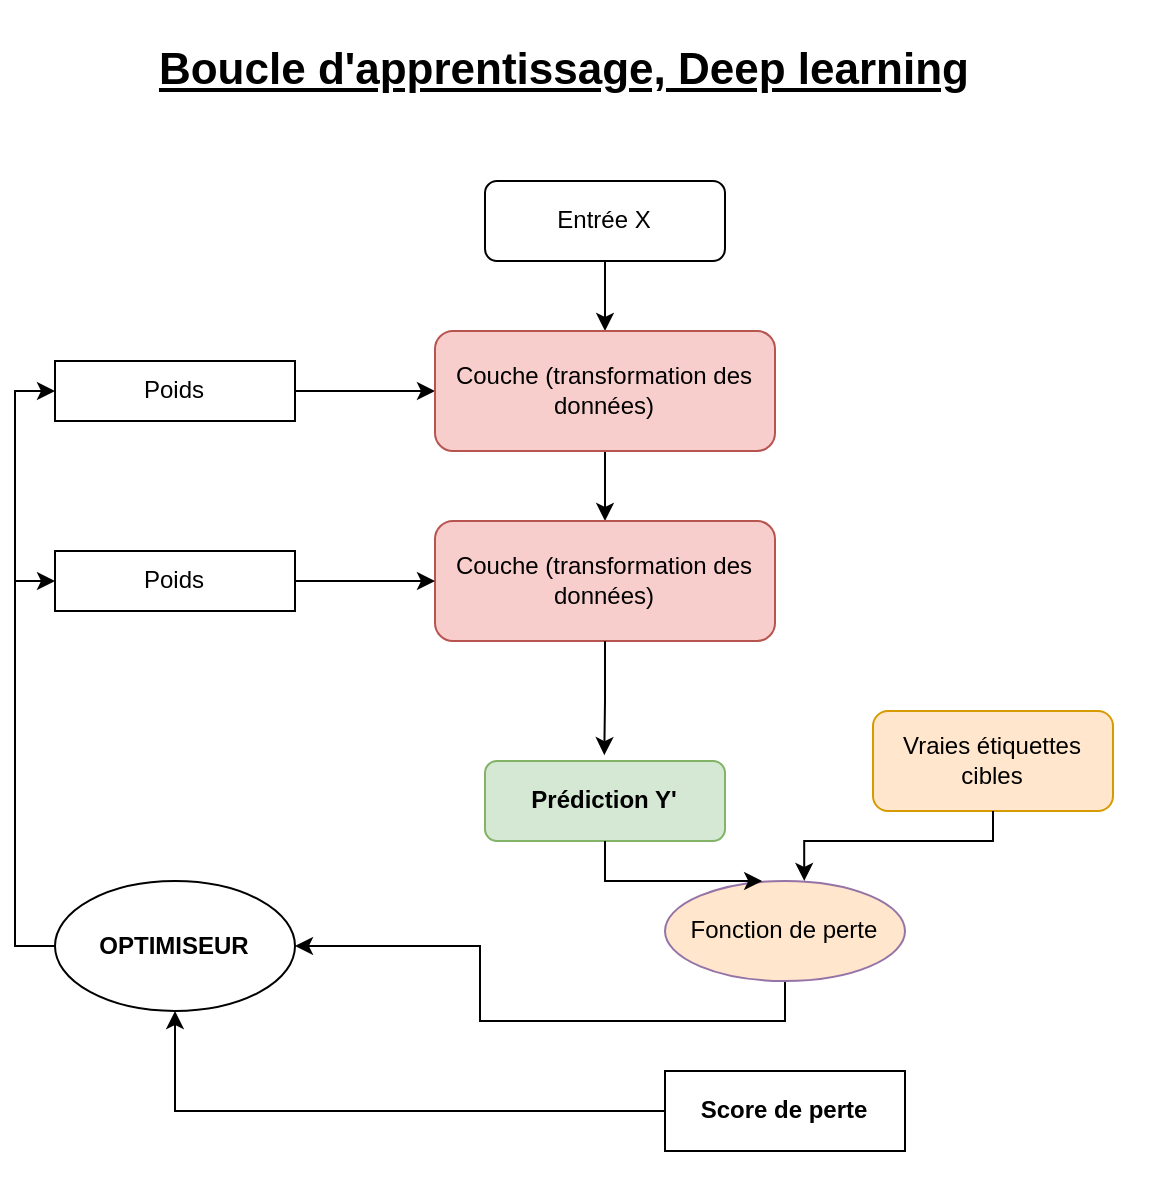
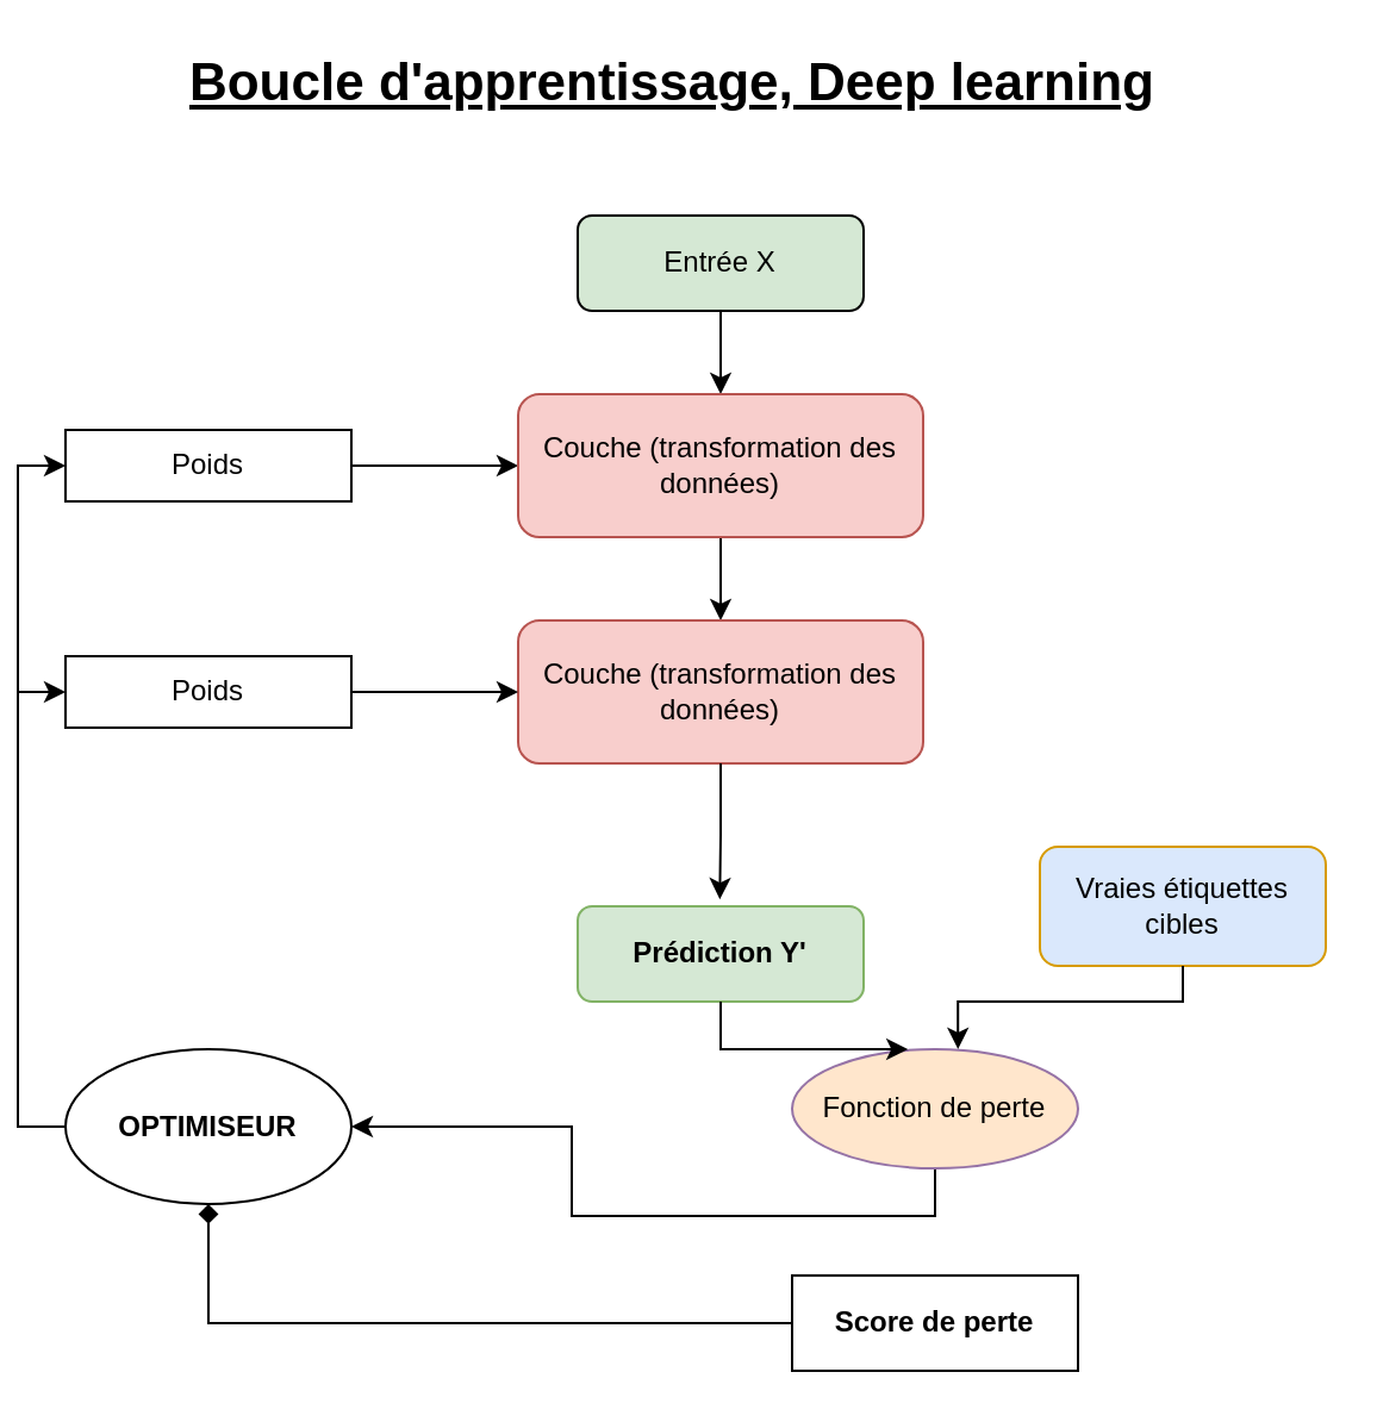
  <mxCell id="0" />
  <mxCell id="1" parent="0" />
  <mxCell id="2" style="edgeStyle=orthogonalEdgeStyle;rounded=0;orthogonalLoop=1;jettySize=auto;html=1;entryX=0.5;entryY=0;entryDx=0;entryDy=0;" edge="1" parent="1" source="3" target="8"><mxGeometry relative="1" as="geometry" /></mxCell>
- <mxCell id="3" value="Entrée X" style="rounded=1;whiteSpace=wrap;html=1;fontSize=12;glass=0;strokeWidth=1;shadow=0;" parent="1" vertex="1"><mxGeometry x="235" y="90" width="120" height="40" as="geometry" /></mxCell>
- <mxCell id="4" value="Vraies étiquettes cibles" style="rounded=1;whiteSpace=wrap;html=1;fontSize=12;glass=0;strokeWidth=1;shadow=0;fillColor=#ffe6cc;strokeColor=#d79b00;" parent="1" vertex="1"><mxGeometry x="429" y="355" width="120" height="50" as="geometry" /></mxCell>
+ <mxCell id="3" value="Entrée X" style="rounded=1;whiteSpace=wrap;html=1;fontSize=12;glass=0;strokeWidth=1;shadow=0;fillColor=#d5e8d4;" parent="1" vertex="1"><mxGeometry x="235" y="90" width="120" height="40" as="geometry" /></mxCell>
+ <mxCell id="4" value="Vraies étiquettes cibles" style="rounded=1;whiteSpace=wrap;html=1;fontSize=12;glass=0;strokeWidth=1;shadow=0;fillColor=#dae8fc;strokeColor=#d79b00;" parent="1" vertex="1"><mxGeometry x="429" y="355" width="120" height="50" as="geometry" /></mxCell>
  <mxCell id="5" style="edgeStyle=orthogonalEdgeStyle;rounded=0;orthogonalLoop=1;jettySize=auto;html=1;exitX=1;exitY=0.5;exitDx=0;exitDy=0;entryX=0;entryY=0.5;entryDx=0;entryDy=0;" edge="1" parent="1" source="6" target="8"><mxGeometry relative="1" as="geometry" /></mxCell>
  <mxCell id="6" value="Poids" style="rounded=0;whiteSpace=wrap;html=1;" vertex="1" parent="1"><mxGeometry x="20" y="180" width="120" height="30" as="geometry" /></mxCell>
  <mxCell id="7" style="edgeStyle=orthogonalEdgeStyle;rounded=0;orthogonalLoop=1;jettySize=auto;html=1;exitX=0.5;exitY=1;exitDx=0;exitDy=0;entryX=0.5;entryY=0;entryDx=0;entryDy=0;" edge="1" parent="1" source="8" target="9"><mxGeometry relative="1" as="geometry" /></mxCell>
  <mxCell id="8" value="Couche (transformation des données)" style="rounded=1;whiteSpace=wrap;html=1;fillColor=#f8cecc;strokeColor=#b85450;" vertex="1" parent="1"><mxGeometry x="210" y="165" width="170" height="60" as="geometry" /></mxCell>
  <mxCell id="9" value="Couche (transformation des données)" style="rounded=1;whiteSpace=wrap;html=1;fillColor=#f8cecc;strokeColor=#b85450;" vertex="1" parent="1"><mxGeometry x="210" y="260" width="170" height="60" as="geometry" /></mxCell>
  <mxCell id="10" value="&lt;b&gt;Prédiction Y'&lt;/b&gt;" style="rounded=1;whiteSpace=wrap;html=1;fontSize=12;glass=0;strokeWidth=1;shadow=0;fillColor=#d5e8d4;strokeColor=#82b366;" vertex="1" parent="1"><mxGeometry x="235" y="380" width="120" height="40" as="geometry" /></mxCell>
  <mxCell id="11" style="edgeStyle=orthogonalEdgeStyle;rounded=0;orthogonalLoop=1;jettySize=auto;html=1;exitX=0.5;exitY=1;exitDx=0;exitDy=0;" edge="1" parent="1" source="12" target="22"><mxGeometry relative="1" as="geometry" /></mxCell>
  <mxCell id="12" value="Fonction de perte" style="ellipse;whiteSpace=wrap;html=1;fillColor=#ffe6cc;strokeColor=#9673a6;" vertex="1" parent="1"><mxGeometry x="325" y="440" width="120" height="50" as="geometry" /></mxCell>
  <mxCell id="13" style="edgeStyle=orthogonalEdgeStyle;rounded=0;orthogonalLoop=1;jettySize=auto;html=1;exitX=0.5;exitY=1;exitDx=0;exitDy=0;entryX=0.405;entryY=-0.007;entryDx=0;entryDy=0;entryPerimeter=0;" edge="1" parent="1" source="10" target="12"><mxGeometry relative="1" as="geometry" /></mxCell>
  <mxCell id="14" style="edgeStyle=orthogonalEdgeStyle;rounded=0;orthogonalLoop=1;jettySize=auto;html=1;exitX=0.5;exitY=1;exitDx=0;exitDy=0;entryX=0.58;entryY=-0.001;entryDx=0;entryDy=0;entryPerimeter=0;" edge="1" parent="1" source="4" target="12"><mxGeometry relative="1" as="geometry"><Array as="points"><mxPoint x="489" y="420" /><mxPoint x="395" y="420" /></Array></mxGeometry></mxCell>
- <mxCell id="15" style="edgeStyle=orthogonalEdgeStyle;rounded=0;orthogonalLoop=1;jettySize=auto;html=1;exitX=0;exitY=0.5;exitDx=0;exitDy=0;entryX=0.5;entryY=1;entryDx=0;entryDy=0;" edge="1" parent="1" source="16" target="22"><mxGeometry relative="1" as="geometry" /></mxCell>
+ <mxCell id="15" style="edgeStyle=orthogonalEdgeStyle;rounded=0;orthogonalLoop=1;jettySize=auto;html=1;exitX=0;exitY=0.5;exitDx=0;exitDy=0;entryX=0.5;entryY=1;entryDx=0;entryDy=0;endArrow=diamond;" edge="1" parent="1" source="16" target="22"><mxGeometry relative="1" as="geometry" /></mxCell>
  <mxCell id="16" value="&lt;b&gt;Score de perte&lt;br&gt;&lt;/b&gt;" style="whiteSpace=wrap;html=1;fontSize=12;glass=0;strokeWidth=1;shadow=0;rounded=0;" vertex="1" parent="1"><mxGeometry x="325" y="535" width="120" height="40" as="geometry" /></mxCell>
  <mxCell id="17" style="edgeStyle=orthogonalEdgeStyle;rounded=0;orthogonalLoop=1;jettySize=auto;html=1;exitX=1;exitY=0.5;exitDx=0;exitDy=0;entryX=0;entryY=0.5;entryDx=0;entryDy=0;" edge="1" parent="1" source="18" target="9"><mxGeometry relative="1" as="geometry" /></mxCell>
  <mxCell id="18" value="Poids" style="rounded=0;whiteSpace=wrap;html=1;" vertex="1" parent="1"><mxGeometry x="20" y="275" width="120" height="30" as="geometry" /></mxCell>
  <mxCell id="19" style="edgeStyle=orthogonalEdgeStyle;rounded=0;orthogonalLoop=1;jettySize=auto;html=1;exitX=0.5;exitY=1;exitDx=0;exitDy=0;entryX=0.497;entryY=-0.073;entryDx=0;entryDy=0;entryPerimeter=0;" edge="1" parent="1" source="9" target="10"><mxGeometry relative="1" as="geometry" /></mxCell>
  <mxCell id="20" style="edgeStyle=orthogonalEdgeStyle;rounded=0;orthogonalLoop=1;jettySize=auto;html=1;exitX=0;exitY=0.5;exitDx=0;exitDy=0;entryX=0;entryY=0.5;entryDx=0;entryDy=0;" edge="1" parent="1" source="22" target="6"><mxGeometry relative="1" as="geometry" /></mxCell>
  <mxCell id="21" style="edgeStyle=orthogonalEdgeStyle;rounded=0;orthogonalLoop=1;jettySize=auto;html=1;exitX=0;exitY=0.5;exitDx=0;exitDy=0;entryX=0;entryY=0.5;entryDx=0;entryDy=0;" edge="1" parent="1" source="22" target="18"><mxGeometry relative="1" as="geometry" /></mxCell>
  <mxCell id="22" value="&lt;b&gt;OPTIMISEUR&lt;/b&gt;" style="ellipse;whiteSpace=wrap;html=1;" vertex="1" parent="1"><mxGeometry x="20" y="440" width="120" height="65" as="geometry" /></mxCell>
  <mxCell id="23" value="Boucle d'apprentissage, Deep learning" style="text;html=1;align=center;verticalAlign=middle;whiteSpace=wrap;rounded=0;fontSize=22;fontStyle=5" vertex="1" parent="1"><mxGeometry x="53" y="20" width="444" height="30" as="geometry" /></mxCell>
